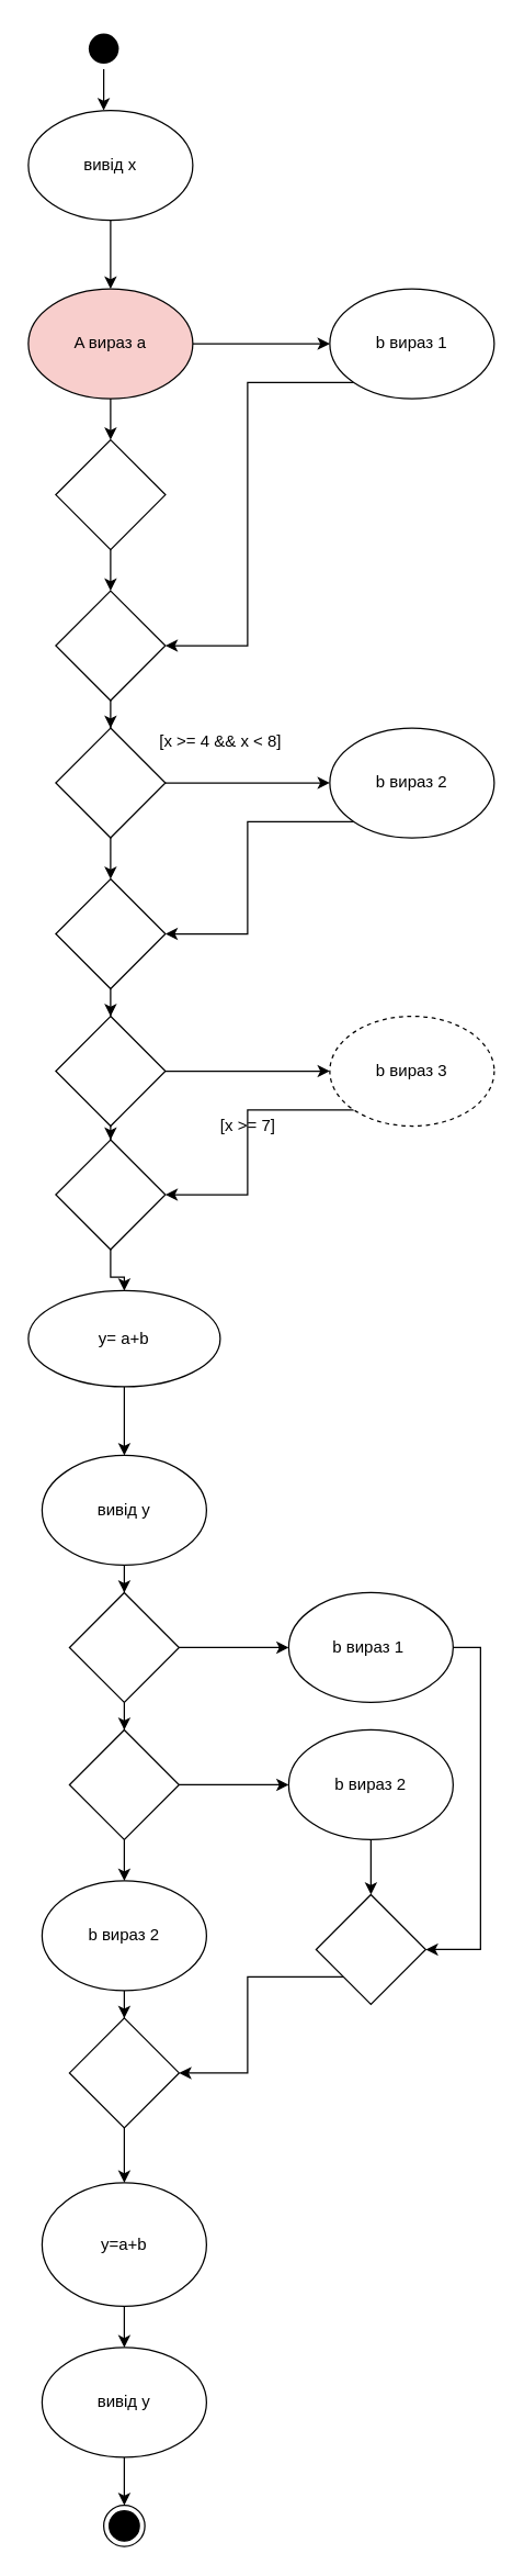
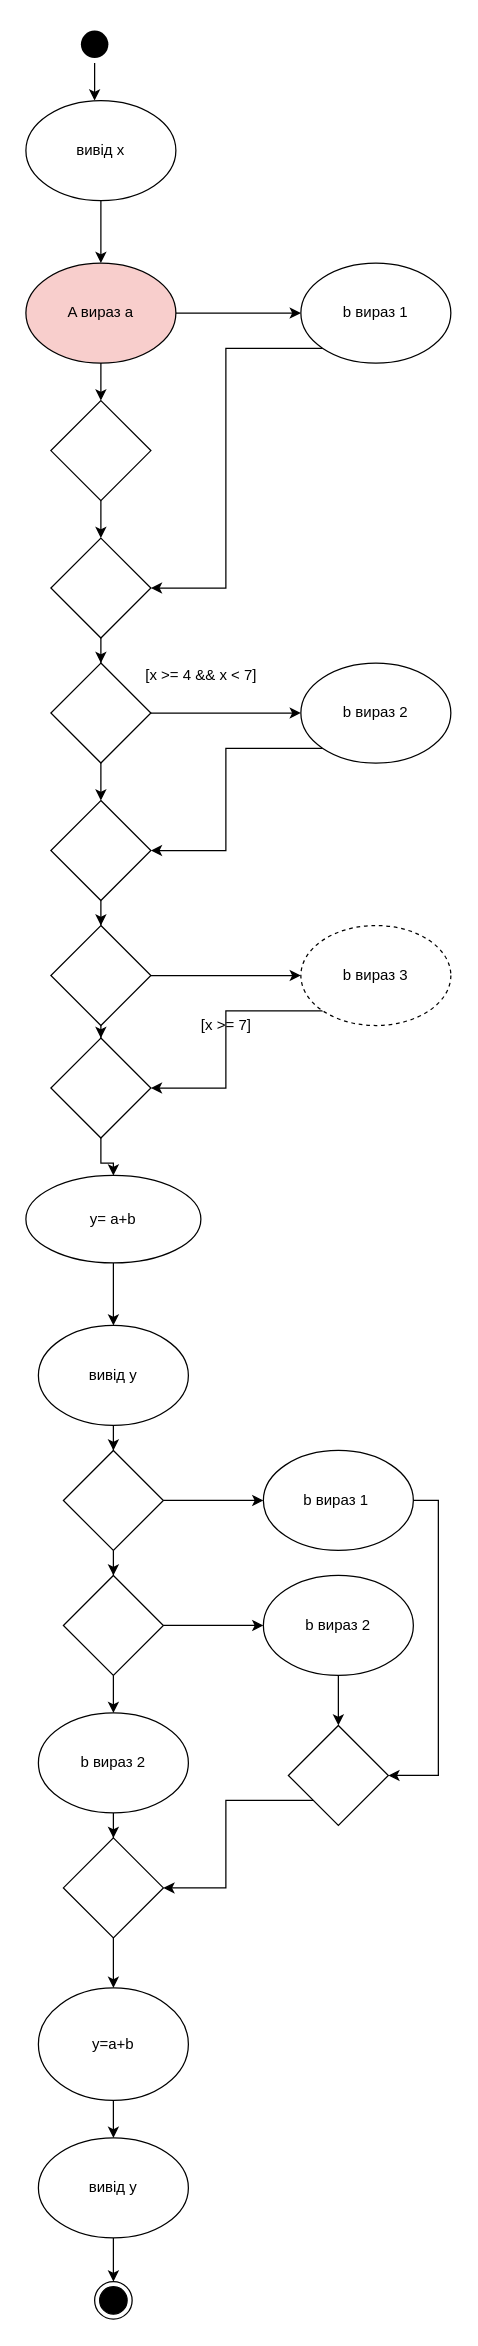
  <mxCell id="0" />
  <mxCell id="1" parent="0" />
  <mxCell id="2" style="edgeStyle=orthogonalEdgeStyle;rounded=0;orthogonalLoop=1;jettySize=auto;html=1;exitX=0.5;exitY=1;exitDx=0;exitDy=0;" edge="1" parent="1" source="3"><mxGeometry relative="1" as="geometry"><mxPoint x="74.966" y="80" as="targetPoint" /></mxGeometry></mxCell>
  <mxCell id="3" value="" style="ellipse;html=1;shape=endState;fillColor=#000000;strokeColor=none;" vertex="1" parent="1"><mxGeometry x="60" y="20" width="30" height="30" as="geometry" /></mxCell>
  <mxCell id="4" style="edgeStyle=orthogonalEdgeStyle;rounded=0;orthogonalLoop=1;jettySize=auto;html=1;" edge="1" parent="1" source="5"><mxGeometry relative="1" as="geometry"><mxPoint x="80" y="210" as="targetPoint" /></mxGeometry></mxCell>
  <mxCell id="5" value="вивід х" style="ellipse;whiteSpace=wrap;html=1;strokeColor=#000000;fillColor=#FFFFFF;" vertex="1" parent="1"><mxGeometry x="20" y="80" width="120" height="80" as="geometry" /></mxCell>
  <mxCell id="6" style="edgeStyle=orthogonalEdgeStyle;rounded=0;orthogonalLoop=1;jettySize=auto;html=1;" edge="1" parent="1" source="8" target="10"><mxGeometry relative="1" as="geometry"><mxPoint x="80" y="340" as="targetPoint" /></mxGeometry></mxCell>
  <mxCell id="7" style="edgeStyle=orthogonalEdgeStyle;rounded=0;orthogonalLoop=1;jettySize=auto;html=1;" edge="1" parent="1" source="8"><mxGeometry relative="1" as="geometry"><mxPoint x="240" y="250" as="targetPoint" /></mxGeometry></mxCell>
  <mxCell id="8" value="A вираз а" style="ellipse;whiteSpace=wrap;html=1;strokeColor=#000000;fillColor=#f8cecc;" vertex="1" parent="1"><mxGeometry x="20" y="210" width="120" height="80" as="geometry" /></mxCell>
  <mxCell id="9" style="edgeStyle=orthogonalEdgeStyle;rounded=0;orthogonalLoop=1;jettySize=auto;html=1;" edge="1" parent="1" source="10" target="14"><mxGeometry relative="1" as="geometry"><mxPoint x="80" y="460" as="targetPoint" /></mxGeometry></mxCell>
  <mxCell id="10" value="" style="rhombus;whiteSpace=wrap;html=1;strokeColor=#000000;fillColor=#FFFFFF;" vertex="1" parent="1"><mxGeometry x="40" y="320" width="80" height="80" as="geometry" /></mxCell>
  <mxCell id="11" style="edgeStyle=orthogonalEdgeStyle;rounded=0;orthogonalLoop=1;jettySize=auto;html=1;exitX=0;exitY=1;exitDx=0;exitDy=0;entryX=1;entryY=0.5;entryDx=0;entryDy=0;" edge="1" parent="1" source="12" target="14"><mxGeometry relative="1" as="geometry" /></mxCell>
  <mxCell id="12" value="b вираз 1" style="ellipse;whiteSpace=wrap;html=1;strokeColor=#000000;fillColor=#FFFFFF;" vertex="1" parent="1"><mxGeometry x="240" y="210" width="120" height="80" as="geometry" /></mxCell>
  <mxCell id="13" style="edgeStyle=orthogonalEdgeStyle;rounded=0;orthogonalLoop=1;jettySize=auto;html=1;" edge="1" parent="1" source="14" target="17"><mxGeometry relative="1" as="geometry"><mxPoint x="80" y="570" as="targetPoint" /></mxGeometry></mxCell>
  <mxCell id="14" value="" style="rhombus;whiteSpace=wrap;html=1;strokeColor=#000000;fillColor=#FFFFFF;" vertex="1" parent="1"><mxGeometry x="40" y="430" width="80" height="80" as="geometry" /></mxCell>
  <mxCell id="15" style="edgeStyle=orthogonalEdgeStyle;rounded=0;orthogonalLoop=1;jettySize=auto;html=1;" edge="1" parent="1" source="17" target="19"><mxGeometry relative="1" as="geometry"><mxPoint x="240" y="570" as="targetPoint" /></mxGeometry></mxCell>
  <mxCell id="16" style="edgeStyle=orthogonalEdgeStyle;rounded=0;orthogonalLoop=1;jettySize=auto;html=1;" edge="1" parent="1" source="17" target="21"><mxGeometry relative="1" as="geometry"><mxPoint x="80" y="660" as="targetPoint" /></mxGeometry></mxCell>
  <mxCell id="17" value="" style="rhombus;whiteSpace=wrap;html=1;strokeColor=#000000;fillColor=#FFFFFF;" vertex="1" parent="1"><mxGeometry x="40" y="530" width="80" height="80" as="geometry" /></mxCell>
  <mxCell id="18" style="edgeStyle=orthogonalEdgeStyle;rounded=0;orthogonalLoop=1;jettySize=auto;html=1;exitX=0;exitY=1;exitDx=0;exitDy=0;entryX=1;entryY=0.5;entryDx=0;entryDy=0;" edge="1" parent="1" source="19" target="21"><mxGeometry relative="1" as="geometry" /></mxCell>
  <mxCell id="19" value="b вираз 2" style="ellipse;whiteSpace=wrap;html=1;strokeColor=#000000;fillColor=#FFFFFF;" vertex="1" parent="1"><mxGeometry x="240" y="530" width="120" height="80" as="geometry" /></mxCell>
  <mxCell id="20" style="edgeStyle=orthogonalEdgeStyle;rounded=0;orthogonalLoop=1;jettySize=auto;html=1;" edge="1" parent="1" source="21" target="25"><mxGeometry relative="1" as="geometry"><mxPoint x="80" y="770" as="targetPoint" /></mxGeometry></mxCell>
  <mxCell id="21" value="" style="rhombus;whiteSpace=wrap;html=1;strokeColor=#000000;fillColor=#FFFFFF;" vertex="1" parent="1"><mxGeometry x="40" y="640" width="80" height="80" as="geometry" /></mxCell>
- <mxCell id="22" value="[x &amp;gt;= 4 &amp;amp;&amp;amp; x &amp;lt; 8]" style="text;html=1;align=center;verticalAlign=middle;resizable=0;points=[];autosize=1;strokeColor=none;fillColor=none;" vertex="1" parent="1"><mxGeometry x="110" y="530" width="100" height="20" as="geometry" /></mxCell>
+ <mxCell id="22" value="[x &amp;gt;= 4 &amp;amp;&amp;amp; x &amp;lt; 7]" style="text;html=1;align=center;verticalAlign=middle;resizable=0;points=[];autosize=1;strokeColor=none;fillColor=none;" vertex="1" parent="1"><mxGeometry x="110" y="530" width="100" height="20" as="geometry" /></mxCell>
  <mxCell id="23" style="edgeStyle=orthogonalEdgeStyle;rounded=0;orthogonalLoop=1;jettySize=auto;html=1;" edge="1" parent="1" source="25" target="27"><mxGeometry relative="1" as="geometry"><mxPoint x="240" y="780" as="targetPoint" /></mxGeometry></mxCell>
  <mxCell id="24" style="edgeStyle=orthogonalEdgeStyle;rounded=0;orthogonalLoop=1;jettySize=auto;html=1;" edge="1" parent="1" source="25" target="29"><mxGeometry relative="1" as="geometry"><mxPoint x="80" y="870" as="targetPoint" /></mxGeometry></mxCell>
  <mxCell id="25" value="" style="rhombus;whiteSpace=wrap;html=1;strokeColor=#000000;fillColor=#FFFFFF;" vertex="1" parent="1"><mxGeometry x="40" y="740" width="80" height="80" as="geometry" /></mxCell>
  <mxCell id="26" style="edgeStyle=orthogonalEdgeStyle;rounded=0;orthogonalLoop=1;jettySize=auto;html=1;exitX=0;exitY=1;exitDx=0;exitDy=0;entryX=1;entryY=0.5;entryDx=0;entryDy=0;" edge="1" parent="1" source="27" target="29"><mxGeometry relative="1" as="geometry" /></mxCell>
  <mxCell id="27" value="b вираз 3" style="ellipse;whiteSpace=wrap;html=1;strokeColor=#000000;fillColor=#FFFFFF;dashed=1;" vertex="1" parent="1"><mxGeometry x="240" y="740" width="120" height="80" as="geometry" /></mxCell>
  <mxCell id="28" style="edgeStyle=orthogonalEdgeStyle;rounded=0;orthogonalLoop=1;jettySize=auto;html=1;" edge="1" parent="1" source="29" target="32"><mxGeometry relative="1" as="geometry"><mxPoint x="80" y="950" as="targetPoint" /></mxGeometry></mxCell>
  <mxCell id="29" value="" style="rhombus;whiteSpace=wrap;html=1;strokeColor=#000000;fillColor=#FFFFFF;" vertex="1" parent="1"><mxGeometry x="40" y="830" width="80" height="80" as="geometry" /></mxCell>
  <mxCell id="30" value="[x &amp;gt;= 7]" style="text;html=1;align=center;verticalAlign=middle;resizable=0;points=[];autosize=1;strokeColor=none;fillColor=none;" vertex="1" parent="1"><mxGeometry x="150" y="810" width="60" height="20" as="geometry" /></mxCell>
  <mxCell id="31" style="edgeStyle=orthogonalEdgeStyle;rounded=0;orthogonalLoop=1;jettySize=auto;html=1;" edge="1" parent="1" source="32" target="34"><mxGeometry relative="1" as="geometry"><mxPoint x="90" y="1070" as="targetPoint" /></mxGeometry></mxCell>
  <mxCell id="32" value="y= a+b" style="ellipse;whiteSpace=wrap;html=1;strokeColor=#000000;fillColor=#FFFFFF;" vertex="1" parent="1"><mxGeometry x="20" y="940" width="140" height="70" as="geometry" /></mxCell>
  <mxCell id="33" style="edgeStyle=orthogonalEdgeStyle;rounded=0;orthogonalLoop=1;jettySize=auto;html=1;" edge="1" parent="1" source="34" target="37"><mxGeometry relative="1" as="geometry"><mxPoint x="90" y="1200" as="targetPoint" /></mxGeometry></mxCell>
  <mxCell id="34" value="вивід y" style="ellipse;whiteSpace=wrap;html=1;strokeColor=#000000;fillColor=#FFFFFF;" vertex="1" parent="1"><mxGeometry x="30" y="1060" width="120" height="80" as="geometry" /></mxCell>
  <mxCell id="35" style="edgeStyle=orthogonalEdgeStyle;rounded=0;orthogonalLoop=1;jettySize=auto;html=1;" edge="1" parent="1" source="37" target="39"><mxGeometry relative="1" as="geometry"><mxPoint x="260" y="1200" as="targetPoint" /></mxGeometry></mxCell>
  <mxCell id="36" style="edgeStyle=orthogonalEdgeStyle;rounded=0;orthogonalLoop=1;jettySize=auto;html=1;" edge="1" parent="1" source="37" target="42"><mxGeometry relative="1" as="geometry"><mxPoint x="90" y="1300" as="targetPoint" /></mxGeometry></mxCell>
  <mxCell id="37" value="" style="rhombus;whiteSpace=wrap;html=1;strokeColor=#000000;fillColor=#FFFFFF;" vertex="1" parent="1"><mxGeometry x="50" y="1160" width="80" height="80" as="geometry" /></mxCell>
  <mxCell id="38" style="edgeStyle=orthogonalEdgeStyle;rounded=0;orthogonalLoop=1;jettySize=auto;html=1;exitX=1;exitY=0.5;exitDx=0;exitDy=0;entryX=1;entryY=0.5;entryDx=0;entryDy=0;" edge="1" parent="1" source="39" target="48"><mxGeometry relative="1" as="geometry" /></mxCell>
  <mxCell id="39" value="b вираз 1&amp;nbsp;" style="ellipse;whiteSpace=wrap;html=1;strokeColor=#000000;fillColor=#FFFFFF;" vertex="1" parent="1"><mxGeometry x="210" y="1160" width="120" height="80" as="geometry" /></mxCell>
  <mxCell id="40" style="edgeStyle=orthogonalEdgeStyle;rounded=0;orthogonalLoop=1;jettySize=auto;html=1;" edge="1" parent="1" source="42" target="46"><mxGeometry relative="1" as="geometry"><mxPoint x="90" y="1360" as="targetPoint" /></mxGeometry></mxCell>
  <mxCell id="41" style="edgeStyle=orthogonalEdgeStyle;rounded=0;orthogonalLoop=1;jettySize=auto;html=1;" edge="1" parent="1" source="42"><mxGeometry relative="1" as="geometry"><mxPoint x="210" y="1300" as="targetPoint" /></mxGeometry></mxCell>
  <mxCell id="42" value="" style="rhombus;whiteSpace=wrap;html=1;strokeColor=#000000;fillColor=#FFFFFF;" vertex="1" parent="1"><mxGeometry x="50" y="1260" width="80" height="80" as="geometry" /></mxCell>
  <mxCell id="43" style="edgeStyle=orthogonalEdgeStyle;rounded=0;orthogonalLoop=1;jettySize=auto;html=1;entryX=0.5;entryY=0;entryDx=0;entryDy=0;" edge="1" parent="1" source="44" target="48"><mxGeometry relative="1" as="geometry" /></mxCell>
  <mxCell id="44" value="b вираз 2" style="ellipse;whiteSpace=wrap;html=1;strokeColor=#000000;fillColor=#FFFFFF;" vertex="1" parent="1"><mxGeometry x="210" y="1260" width="120" height="80" as="geometry" /></mxCell>
  <mxCell id="45" style="edgeStyle=orthogonalEdgeStyle;rounded=0;orthogonalLoop=1;jettySize=auto;html=1;" edge="1" parent="1" source="46" target="50"><mxGeometry relative="1" as="geometry"><mxPoint x="90" y="1510" as="targetPoint" /></mxGeometry></mxCell>
  <mxCell id="46" value="b вираз 2" style="ellipse;whiteSpace=wrap;html=1;strokeColor=#000000;fillColor=#FFFFFF;" vertex="1" parent="1"><mxGeometry x="30" y="1370" width="120" height="80" as="geometry" /></mxCell>
  <mxCell id="47" style="edgeStyle=orthogonalEdgeStyle;rounded=0;orthogonalLoop=1;jettySize=auto;html=1;exitX=0;exitY=1;exitDx=0;exitDy=0;entryX=1;entryY=0.5;entryDx=0;entryDy=0;" edge="1" parent="1" source="48" target="50"><mxGeometry relative="1" as="geometry" /></mxCell>
  <mxCell id="48" value="" style="rhombus;whiteSpace=wrap;html=1;strokeColor=#000000;fillColor=#FFFFFF;" vertex="1" parent="1"><mxGeometry x="230" y="1380" width="80" height="80" as="geometry" /></mxCell>
  <mxCell id="49" style="edgeStyle=orthogonalEdgeStyle;rounded=0;orthogonalLoop=1;jettySize=auto;html=1;exitX=0.5;exitY=1;exitDx=0;exitDy=0;" edge="1" parent="1" source="50"><mxGeometry relative="1" as="geometry"><mxPoint x="90" y="1590" as="targetPoint" /></mxGeometry></mxCell>
  <mxCell id="50" value="" style="rhombus;whiteSpace=wrap;html=1;strokeColor=#000000;fillColor=#FFFFFF;" vertex="1" parent="1"><mxGeometry x="50" y="1470" width="80" height="80" as="geometry" /></mxCell>
  <mxCell id="51" style="edgeStyle=orthogonalEdgeStyle;rounded=0;orthogonalLoop=1;jettySize=auto;html=1;" edge="1" parent="1" source="52" target="54"><mxGeometry relative="1" as="geometry"><mxPoint x="90" y="1730" as="targetPoint" /></mxGeometry></mxCell>
  <mxCell id="52" value="y=a+b" style="ellipse;whiteSpace=wrap;html=1;strokeColor=#000000;fillColor=#FFFFFF;" vertex="1" parent="1"><mxGeometry x="30" y="1590" width="120" height="90" as="geometry" /></mxCell>
  <mxCell id="53" style="edgeStyle=orthogonalEdgeStyle;rounded=0;orthogonalLoop=1;jettySize=auto;html=1;" edge="1" parent="1" source="54" target="55"><mxGeometry relative="1" as="geometry"><mxPoint x="90" y="1840" as="targetPoint" /></mxGeometry></mxCell>
  <mxCell id="54" value="вивід y" style="ellipse;whiteSpace=wrap;html=1;strokeColor=#000000;fillColor=#FFFFFF;" vertex="1" parent="1"><mxGeometry x="30" y="1710" width="120" height="80" as="geometry" /></mxCell>
  <mxCell id="55" value="" style="ellipse;html=1;shape=endState;fillColor=#000000;strokeColor=#000000;" vertex="1" parent="1"><mxGeometry x="75" y="1825" width="30" height="30" as="geometry" /></mxCell>
